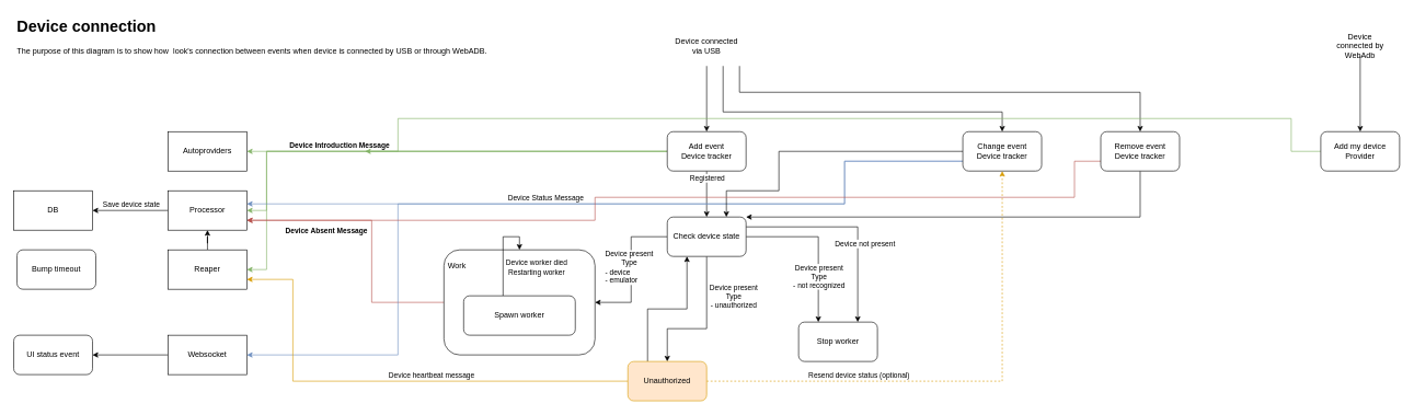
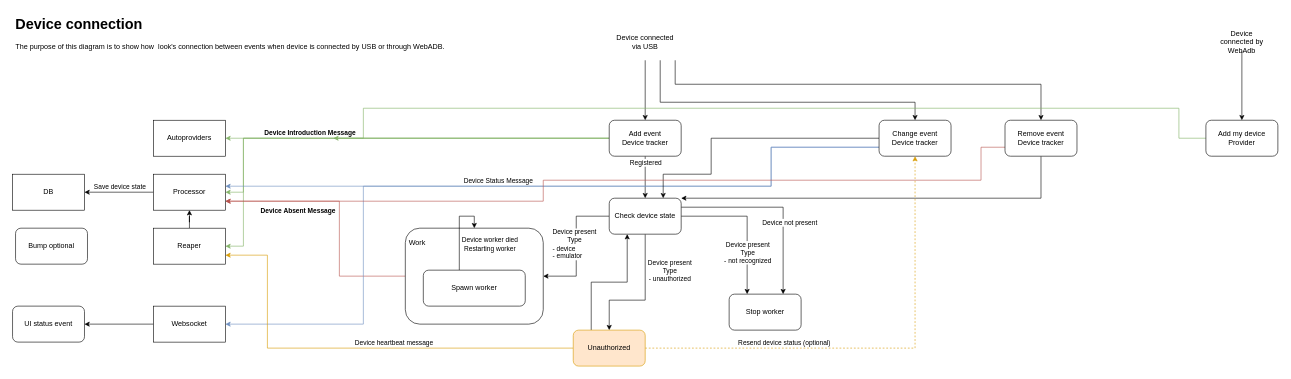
  <mxCell id="0" />
  <mxCell id="1" parent="0" />
  <mxCell id="2" style="edgeStyle=orthogonalEdgeStyle;rounded=0;orthogonalLoop=1;jettySize=auto;html=1;fillColor=#d5e8d4;strokeColor=#82b366;" edge="1" parent="1" source="8" target="13"><mxGeometry relative="1" as="geometry" /></mxCell>
  <mxCell id="3" style="edgeStyle=orthogonalEdgeStyle;rounded=0;orthogonalLoop=1;jettySize=auto;html=1;entryX=1;entryY=0.5;entryDx=0;entryDy=0;fillColor=#d5e8d4;strokeColor=#82b366;" edge="1" parent="1" source="8" target="16"><mxGeometry relative="1" as="geometry"><Array as="points"><mxPoint x="405" y="230" /><mxPoint x="405" y="320" /></Array></mxGeometry></mxCell>
  <mxCell id="4" style="edgeStyle=orthogonalEdgeStyle;rounded=0;orthogonalLoop=1;jettySize=auto;html=1;entryX=1;entryY=0.5;entryDx=0;entryDy=0;fillColor=#d5e8d4;strokeColor=#82b366;" edge="1" parent="1" source="8" target="19"><mxGeometry relative="1" as="geometry"><Array as="points"><mxPoint x="405" y="230" /><mxPoint x="405" y="410" /></Array></mxGeometry></mxCell>
  <mxCell id="5" value="&lt;b&gt;Device Introduction Message&lt;/b&gt;" style="edgeLabel;html=1;align=center;verticalAlign=middle;resizable=0;points=[];" connectable="0" vertex="1" parent="4"><mxGeometry x="-0.428" y="-1" relative="1" as="geometry"><mxPoint x="-265" y="-9" as="offset" /></mxGeometry></mxCell>
  <mxCell id="6" style="edgeStyle=orthogonalEdgeStyle;rounded=0;orthogonalLoop=1;jettySize=auto;html=1;entryX=0.5;entryY=0;entryDx=0;entryDy=0;" edge="1" parent="1" source="8" target="32"><mxGeometry relative="1" as="geometry" /></mxCell>
  <mxCell id="7" value="Registered" style="edgeLabel;html=1;align=center;verticalAlign=middle;resizable=0;points=[];" connectable="0" vertex="1" parent="6"><mxGeometry x="-0.057" y="-1" relative="1" as="geometry"><mxPoint x="1" y="-23" as="offset" /></mxGeometry></mxCell>
  <mxCell id="8" value="&lt;div&gt;Add event&lt;/div&gt;&lt;div&gt;Device tracker&lt;br&gt;&lt;/div&gt;" style="rounded=1;whiteSpace=wrap;html=1;" vertex="1" parent="1"><mxGeometry x="1015" y="200" width="120" height="60" as="geometry" /></mxCell>
  <mxCell id="9" style="edgeStyle=orthogonalEdgeStyle;rounded=0;orthogonalLoop=1;jettySize=auto;html=1;" edge="1" parent="1" source="12" target="8"><mxGeometry relative="1" as="geometry" /></mxCell>
  <mxCell id="10" style="edgeStyle=orthogonalEdgeStyle;rounded=0;orthogonalLoop=1;jettySize=auto;html=1;entryX=0.5;entryY=0;entryDx=0;entryDy=0;exitX=0.75;exitY=1;exitDx=0;exitDy=0;" edge="1" parent="1" source="12" target="45"><mxGeometry relative="1" as="geometry"><Array as="points"><mxPoint x="1100" y="170" /><mxPoint x="1525" y="170" /></Array></mxGeometry></mxCell>
  <mxCell id="11" style="edgeStyle=orthogonalEdgeStyle;rounded=0;orthogonalLoop=1;jettySize=auto;html=1;exitX=1;exitY=1;exitDx=0;exitDy=0;entryX=0.5;entryY=0;entryDx=0;entryDy=0;" edge="1" parent="1" source="12" target="48"><mxGeometry relative="1" as="geometry"><Array as="points"><mxPoint x="1125" y="140" /><mxPoint x="1735" y="140" /></Array></mxGeometry></mxCell>
  <mxCell id="12" value="Device connected via USB" style="text;html=1;strokeColor=none;fillColor=none;align=center;verticalAlign=middle;whiteSpace=wrap;rounded=0;" vertex="1" parent="1"><mxGeometry x="1025" y="40" width="100" height="60" as="geometry" /></mxCell>
  <mxCell id="13" value="Autoproviders" style="rounded=0;whiteSpace=wrap;html=1;" vertex="1" parent="1"><mxGeometry x="255" y="200" width="120" height="60" as="geometry" /></mxCell>
  <mxCell id="14" style="edgeStyle=orthogonalEdgeStyle;rounded=0;orthogonalLoop=1;jettySize=auto;html=1;entryX=1;entryY=0.5;entryDx=0;entryDy=0;" edge="1" parent="1" source="16" target="17"><mxGeometry relative="1" as="geometry" /></mxCell>
  <mxCell id="15" value="Save device state" style="edgeLabel;html=1;align=center;verticalAlign=middle;resizable=0;points=[];" connectable="0" vertex="1" parent="14"><mxGeometry x="-0.009" y="-3" relative="1" as="geometry"><mxPoint y="-7" as="offset" /></mxGeometry></mxCell>
  <mxCell id="16" value="Processor" style="rounded=0;whiteSpace=wrap;html=1;" vertex="1" parent="1"><mxGeometry x="255" y="290" width="120" height="60" as="geometry" /></mxCell>
  <mxCell id="17" value="DB" style="rounded=0;whiteSpace=wrap;html=1;" vertex="1" parent="1"><mxGeometry x="20" y="290" width="120" height="60" as="geometry" /></mxCell>
  <mxCell id="18" style="edgeStyle=orthogonalEdgeStyle;rounded=0;orthogonalLoop=1;jettySize=auto;html=1;" edge="1" parent="1" source="19" target="16"><mxGeometry relative="1" as="geometry" /></mxCell>
  <mxCell id="19" value="&lt;div&gt;Reaper&lt;/div&gt;" style="rounded=0;whiteSpace=wrap;html=1;" vertex="1" parent="1"><mxGeometry x="255" y="380" width="120" height="60" as="geometry" /></mxCell>
  <mxCell id="20" style="edgeStyle=orthogonalEdgeStyle;rounded=0;orthogonalLoop=1;jettySize=auto;html=1;entryX=1;entryY=0.5;entryDx=0;entryDy=0;" edge="1" parent="1" source="21" target="22"><mxGeometry relative="1" as="geometry" /></mxCell>
  <mxCell id="21" value="Websocket" style="rounded=0;whiteSpace=wrap;html=1;" vertex="1" parent="1"><mxGeometry x="255" y="510" width="120" height="60" as="geometry" /></mxCell>
  <mxCell id="22" value="UI status event" style="rounded=1;whiteSpace=wrap;html=1;" vertex="1" parent="1"><mxGeometry x="20" y="510" width="120" height="60" as="geometry" /></mxCell>
- <mxCell id="23" value="Bump timeout" style="rounded=1;whiteSpace=wrap;html=1;" vertex="1" parent="1"><mxGeometry x="25" y="380" width="120" height="60" as="geometry" /></mxCell>
+ <mxCell id="23" value="Bump optional" style="rounded=1;whiteSpace=wrap;html=1;" vertex="1" parent="1"><mxGeometry x="25" y="380" width="120" height="60" as="geometry" /></mxCell>
  <mxCell id="24" style="edgeStyle=orthogonalEdgeStyle;rounded=0;orthogonalLoop=1;jettySize=auto;html=1;entryX=1;entryY=0.5;entryDx=0;entryDy=0;" edge="1" parent="1" source="32" target="35"><mxGeometry relative="1" as="geometry" /></mxCell>
  <mxCell id="25" value="&lt;div&gt;Device present&lt;/div&gt;&lt;div&gt;Type&lt;br&gt;&lt;/div&gt;&lt;div align=&quot;left&quot;&gt;- device&lt;/div&gt;&lt;div align=&quot;left&quot;&gt;- emulator&lt;br&gt;&lt;/div&gt;" style="edgeLabel;html=1;align=center;verticalAlign=middle;resizable=0;points=[];" connectable="0" vertex="1" parent="24"><mxGeometry x="-0.44" y="2" relative="1" as="geometry"><mxPoint x="-6" y="42" as="offset" /></mxGeometry></mxCell>
  <mxCell id="26" style="edgeStyle=orthogonalEdgeStyle;rounded=0;orthogonalLoop=1;jettySize=auto;html=1;entryX=0.5;entryY=0;entryDx=0;entryDy=0;exitX=0.5;exitY=1;exitDx=0;exitDy=0;" edge="1" parent="1" source="32" target="59"><mxGeometry relative="1" as="geometry"><mxPoint x="1075" y="550" as="targetPoint" /><Array as="points"><mxPoint x="1075" y="500" /><mxPoint x="1015" y="500" /></Array></mxGeometry></mxCell>
  <mxCell id="27" value="&lt;div&gt;Device present&lt;/div&gt;&lt;div&gt;Type&lt;/div&gt;&lt;div&gt;- unauthorized&lt;br&gt;&lt;/div&gt;" style="edgeLabel;html=1;align=center;verticalAlign=middle;resizable=0;points=[];" connectable="0" vertex="1" parent="26"><mxGeometry x="-0.069" y="-1" relative="1" as="geometry"><mxPoint x="41" y="-42" as="offset" /></mxGeometry></mxCell>
  <mxCell id="28" style="edgeStyle=orthogonalEdgeStyle;rounded=0;orthogonalLoop=1;jettySize=auto;html=1;entryX=0.25;entryY=0;entryDx=0;entryDy=0;" edge="1" parent="1" source="32" target="40"><mxGeometry relative="1" as="geometry"><Array as="points"><mxPoint x="1245" y="360" /></Array></mxGeometry></mxCell>
  <mxCell id="29" value="&lt;div&gt;Device present&lt;br&gt;&lt;/div&gt;&lt;div&gt;Type&lt;/div&gt;&lt;div&gt;- not recognized&lt;br&gt;&lt;/div&gt;" style="edgeLabel;html=1;align=center;verticalAlign=middle;resizable=0;points=[];" connectable="0" vertex="1" parent="28"><mxGeometry x="-0.279" y="-3" relative="1" as="geometry"><mxPoint x="23" y="57" as="offset" /></mxGeometry></mxCell>
  <mxCell id="30" style="edgeStyle=orthogonalEdgeStyle;rounded=0;orthogonalLoop=1;jettySize=auto;html=1;exitX=1;exitY=0.25;exitDx=0;exitDy=0;entryX=0.75;entryY=0;entryDx=0;entryDy=0;" edge="1" parent="1" source="32" target="40"><mxGeometry relative="1" as="geometry"><Array as="points"><mxPoint x="1305" y="345" /></Array></mxGeometry></mxCell>
  <mxCell id="31" value="Device not present" style="edgeLabel;html=1;align=center;verticalAlign=middle;resizable=0;points=[];" connectable="0" vertex="1" parent="30"><mxGeometry x="-0.503" y="4" relative="1" as="geometry"><mxPoint x="102" y="29" as="offset" /></mxGeometry></mxCell>
  <mxCell id="32" value="Check device state" style="rounded=1;whiteSpace=wrap;html=1;" vertex="1" parent="1"><mxGeometry x="1015" y="330" width="120" height="60" as="geometry" /></mxCell>
  <mxCell id="33" style="edgeStyle=orthogonalEdgeStyle;rounded=0;orthogonalLoop=1;jettySize=auto;html=1;entryX=1;entryY=0.75;entryDx=0;entryDy=0;fillColor=#f8cecc;strokeColor=#b85450;exitX=0;exitY=0.5;exitDx=0;exitDy=0;" edge="1" parent="1" source="35" target="16"><mxGeometry relative="1" as="geometry"><Array as="points"><mxPoint x="565" y="460" /><mxPoint x="565" y="335" /></Array></mxGeometry></mxCell>
  <mxCell id="34" value="&lt;b&gt;Device Absent Message&lt;br&gt;&lt;/b&gt;" style="edgeLabel;html=1;align=center;verticalAlign=middle;resizable=0;points=[];" connectable="0" vertex="1" parent="33"><mxGeometry x="0.347" y="2" relative="1" as="geometry"><mxPoint x="-19" y="13" as="offset" /></mxGeometry></mxCell>
  <mxCell id="35" value="" style="rounded=1;whiteSpace=wrap;html=1;" vertex="1" parent="1"><mxGeometry x="675" y="380" width="230" height="160" as="geometry" /></mxCell>
  <mxCell id="36" style="edgeStyle=orthogonalEdgeStyle;rounded=0;orthogonalLoop=1;jettySize=auto;html=1;entryX=0.5;entryY=0;entryDx=0;entryDy=0;" edge="1" parent="1" source="38" target="35"><mxGeometry relative="1" as="geometry"><Array as="points"><mxPoint x="765" y="360" /><mxPoint x="790" y="360" /></Array></mxGeometry></mxCell>
  <mxCell id="37" value="&lt;div&gt;Device worker died&lt;/div&gt;&lt;div&gt;Restarting worker&lt;br&gt;&lt;/div&gt;" style="edgeLabel;html=1;align=center;verticalAlign=middle;resizable=0;points=[];" connectable="0" vertex="1" parent="36"><mxGeometry x="-0.563" relative="1" as="geometry"><mxPoint x="50" y="-15" as="offset" /></mxGeometry></mxCell>
  <mxCell id="38" value="Spawn worker" style="rounded=1;whiteSpace=wrap;html=1;" vertex="1" parent="1"><mxGeometry x="705" y="450" width="170" height="60" as="geometry" /></mxCell>
  <mxCell id="39" value="Work" style="text;html=1;strokeColor=none;fillColor=none;align=center;verticalAlign=middle;whiteSpace=wrap;rounded=0;" vertex="1" parent="1"><mxGeometry x="665" y="390" width="60" height="30" as="geometry" /></mxCell>
  <mxCell id="40" value="&lt;div&gt;Stop worker&lt;/div&gt;" style="rounded=1;whiteSpace=wrap;html=1;" vertex="1" parent="1"><mxGeometry x="1215" y="490" width="120" height="60" as="geometry" /></mxCell>
  <mxCell id="41" style="edgeStyle=orthogonalEdgeStyle;rounded=0;orthogonalLoop=1;jettySize=auto;html=1;exitX=0;exitY=0.75;exitDx=0;exitDy=0;fillColor=#dae8fc;strokeColor=#6c8ebf;" edge="1" parent="1" source="45"><mxGeometry relative="1" as="geometry"><mxPoint x="375" y="310" as="targetPoint" /><Array as="points"><mxPoint x="1285" y="245" /><mxPoint x="1285" y="310" /><mxPoint x="375" y="310" /></Array></mxGeometry></mxCell>
  <mxCell id="42" value="Device Status Message" style="edgeLabel;html=1;align=center;verticalAlign=middle;resizable=0;points=[];" connectable="0" vertex="1" parent="41"><mxGeometry x="0.27" y="2" relative="1" as="geometry"><mxPoint x="32" y="-12" as="offset" /></mxGeometry></mxCell>
  <mxCell id="43" style="edgeStyle=orthogonalEdgeStyle;rounded=0;orthogonalLoop=1;jettySize=auto;html=1;exitX=0;exitY=0.75;exitDx=0;exitDy=0;entryX=1;entryY=0.5;entryDx=0;entryDy=0;fillColor=#dae8fc;strokeColor=#6c8ebf;" edge="1" parent="1" source="45" target="21"><mxGeometry relative="1" as="geometry"><Array as="points"><mxPoint x="1285" y="245" /><mxPoint x="1285" y="310" /><mxPoint x="605" y="310" /><mxPoint x="605" y="540" /></Array></mxGeometry></mxCell>
  <mxCell id="44" style="edgeStyle=orthogonalEdgeStyle;rounded=0;orthogonalLoop=1;jettySize=auto;html=1;entryX=0.75;entryY=0;entryDx=0;entryDy=0;" edge="1" parent="1" source="45" target="32"><mxGeometry relative="1" as="geometry"><Array as="points"><mxPoint x="1185" y="230" /><mxPoint x="1185" y="290" /><mxPoint x="1105" y="290" /></Array></mxGeometry></mxCell>
  <mxCell id="45" value="&lt;div&gt;Change event&lt;/div&gt;&lt;div&gt;Device tracker&lt;br&gt;&lt;/div&gt;" style="rounded=1;whiteSpace=wrap;html=1;" vertex="1" parent="1"><mxGeometry x="1465" y="200" width="120" height="60" as="geometry" /></mxCell>
  <mxCell id="46" style="edgeStyle=orthogonalEdgeStyle;rounded=0;orthogonalLoop=1;jettySize=auto;html=1;exitX=0;exitY=0.75;exitDx=0;exitDy=0;entryX=1;entryY=0.75;entryDx=0;entryDy=0;fillColor=#f8cecc;strokeColor=#b85450;" edge="1" parent="1" source="48" target="16"><mxGeometry relative="1" as="geometry"><Array as="points"><mxPoint x="1635" y="245" /><mxPoint x="1635" y="300" /><mxPoint x="905" y="300" /><mxPoint x="905" y="335" /></Array></mxGeometry></mxCell>
  <mxCell id="47" style="edgeStyle=orthogonalEdgeStyle;rounded=0;orthogonalLoop=1;jettySize=auto;html=1;entryX=1;entryY=0;entryDx=0;entryDy=0;" edge="1" parent="1" source="48" target="32"><mxGeometry relative="1" as="geometry"><Array as="points"><mxPoint x="1735" y="330" /></Array></mxGeometry></mxCell>
  <mxCell id="48" value="&lt;div&gt;Remove event&lt;/div&gt;Device tracker" style="rounded=1;whiteSpace=wrap;html=1;" vertex="1" parent="1"><mxGeometry x="1675" y="200" width="120" height="60" as="geometry" /></mxCell>
  <mxCell id="49" value="&lt;h1&gt;Device connection&lt;/h1&gt;&lt;p&gt;The purpose of this diagram is to show how&amp;nbsp; look's connection between events when device is connected by USB or through WebADB.&lt;/p&gt;" style="text;html=1;strokeColor=none;fillColor=none;spacing=5;spacingTop=-20;whiteSpace=wrap;overflow=hidden;rounded=0;" vertex="1" parent="1"><mxGeometry x="20" y="20" width="835" height="70" as="geometry" /></mxCell>
  <mxCell id="50" style="edgeStyle=orthogonalEdgeStyle;rounded=0;orthogonalLoop=1;jettySize=auto;html=1;entryX=0.5;entryY=0;entryDx=0;entryDy=0;" edge="1" parent="1" source="51" target="53"><mxGeometry relative="1" as="geometry" /></mxCell>
  <mxCell id="51" value="Device connected by WebAdb" style="text;html=1;strokeColor=none;fillColor=none;align=center;verticalAlign=middle;whiteSpace=wrap;rounded=0;" vertex="1" parent="1"><mxGeometry x="2025" y="55" width="90" height="30" as="geometry" /></mxCell>
  <mxCell id="52" style="edgeStyle=orthogonalEdgeStyle;rounded=0;orthogonalLoop=1;jettySize=auto;html=1;fillColor=#d5e8d4;strokeColor=#82b366;exitX=0;exitY=0.5;exitDx=0;exitDy=0;" edge="1" parent="1" source="53"><mxGeometry relative="1" as="geometry"><mxPoint x="555" y="230" as="targetPoint" /><Array as="points"><mxPoint x="1965" y="230" /><mxPoint x="1965" y="180" /><mxPoint x="605" y="180" /><mxPoint x="605" y="230" /></Array></mxGeometry></mxCell>
  <mxCell id="53" value="&lt;div&gt;Add my device&lt;/div&gt;&lt;div&gt;Provider&lt;br&gt;&lt;/div&gt;" style="rounded=1;whiteSpace=wrap;html=1;" vertex="1" parent="1"><mxGeometry x="2010" y="200" width="120" height="60" as="geometry" /></mxCell>
  <mxCell id="54" style="edgeStyle=orthogonalEdgeStyle;rounded=0;orthogonalLoop=1;jettySize=auto;html=1;exitX=0.25;exitY=0;exitDx=0;exitDy=0;entryX=0.25;entryY=1;entryDx=0;entryDy=0;" edge="1" parent="1" source="59" target="32"><mxGeometry relative="1" as="geometry" /></mxCell>
  <mxCell id="55" style="edgeStyle=orthogonalEdgeStyle;rounded=0;orthogonalLoop=1;jettySize=auto;html=1;exitX=0;exitY=0.5;exitDx=0;exitDy=0;entryX=1;entryY=0.75;entryDx=0;entryDy=0;fillColor=#ffe6cc;strokeColor=#d79b00;" edge="1" parent="1" source="59" target="19"><mxGeometry relative="1" as="geometry"><Array as="points"><mxPoint x="445" y="580" /><mxPoint x="445" y="425" /></Array></mxGeometry></mxCell>
  <mxCell id="56" value="Device heartbeat message" style="edgeLabel;html=1;align=center;verticalAlign=middle;resizable=0;points=[];" connectable="0" vertex="1" parent="55"><mxGeometry x="-0.17" y="2" relative="1" as="geometry"><mxPoint x="5" y="-12" as="offset" /></mxGeometry></mxCell>
  <mxCell id="57" style="edgeStyle=orthogonalEdgeStyle;rounded=0;orthogonalLoop=1;jettySize=auto;html=1;exitX=1;exitY=0.5;exitDx=0;exitDy=0;entryX=0.5;entryY=1;entryDx=0;entryDy=0;fillColor=#ffe6cc;strokeColor=#d79b00;dashed=1;" edge="1" parent="1" source="59" target="45"><mxGeometry relative="1" as="geometry" /></mxCell>
  <mxCell id="58" value="Resend device status (optional)" style="edgeLabel;html=1;align=center;verticalAlign=middle;resizable=0;points=[];" connectable="0" vertex="1" parent="57"><mxGeometry x="-0.4" y="-5" relative="1" as="geometry"><mxPoint y="-15" as="offset" /></mxGeometry></mxCell>
  <mxCell id="59" value="Unauthorized" style="rounded=1;whiteSpace=wrap;html=1;fillColor=#ffe6cc;strokeColor=#d79b00;" vertex="1" parent="1"><mxGeometry x="955" y="550" width="120" height="60" as="geometry" /></mxCell>
